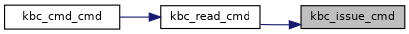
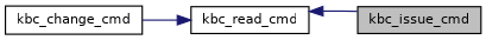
  digraph {
    rankdir=RL
    node [color=black fillcolor=white fontname=Helvetica fontsize=10 shape=record style=filled]
    edge [color=midnightblue dir=back fontname=Helvetica fontsize=10 labelfontname=Helvetica labelfontsize=10 style=solid]
    n1 [fillcolor=grey75 fontcolor=black height=0.2 label=kbc_issue_cmd width=0.4]
    n2 [height=0.2 label=kbc_read_cmd width=0.4]
-   n3 [height=0.2 label=kbc_cmd_cmd width=0.4]
-   n1 -> n2
+   n3 [height=0.2 label=kbc_change_cmd width=0.4]
+   n2 -> n1
    n2 -> n3
  }
